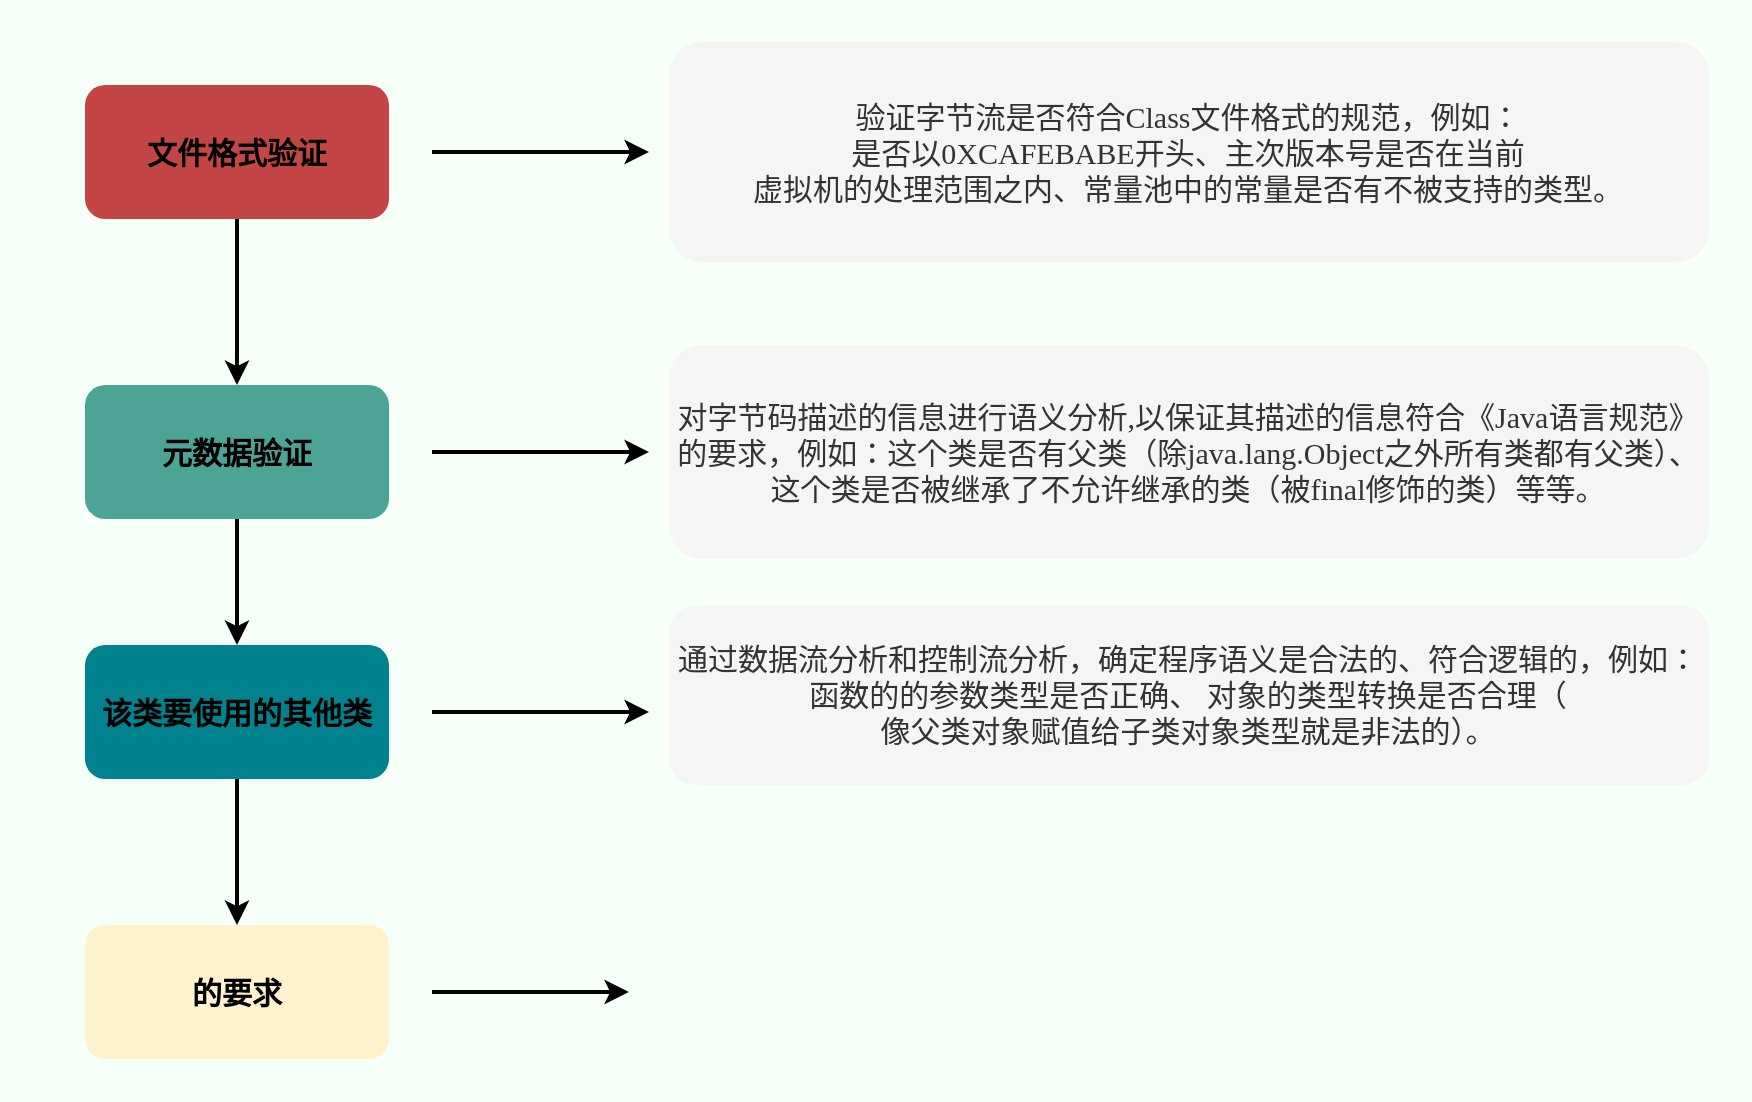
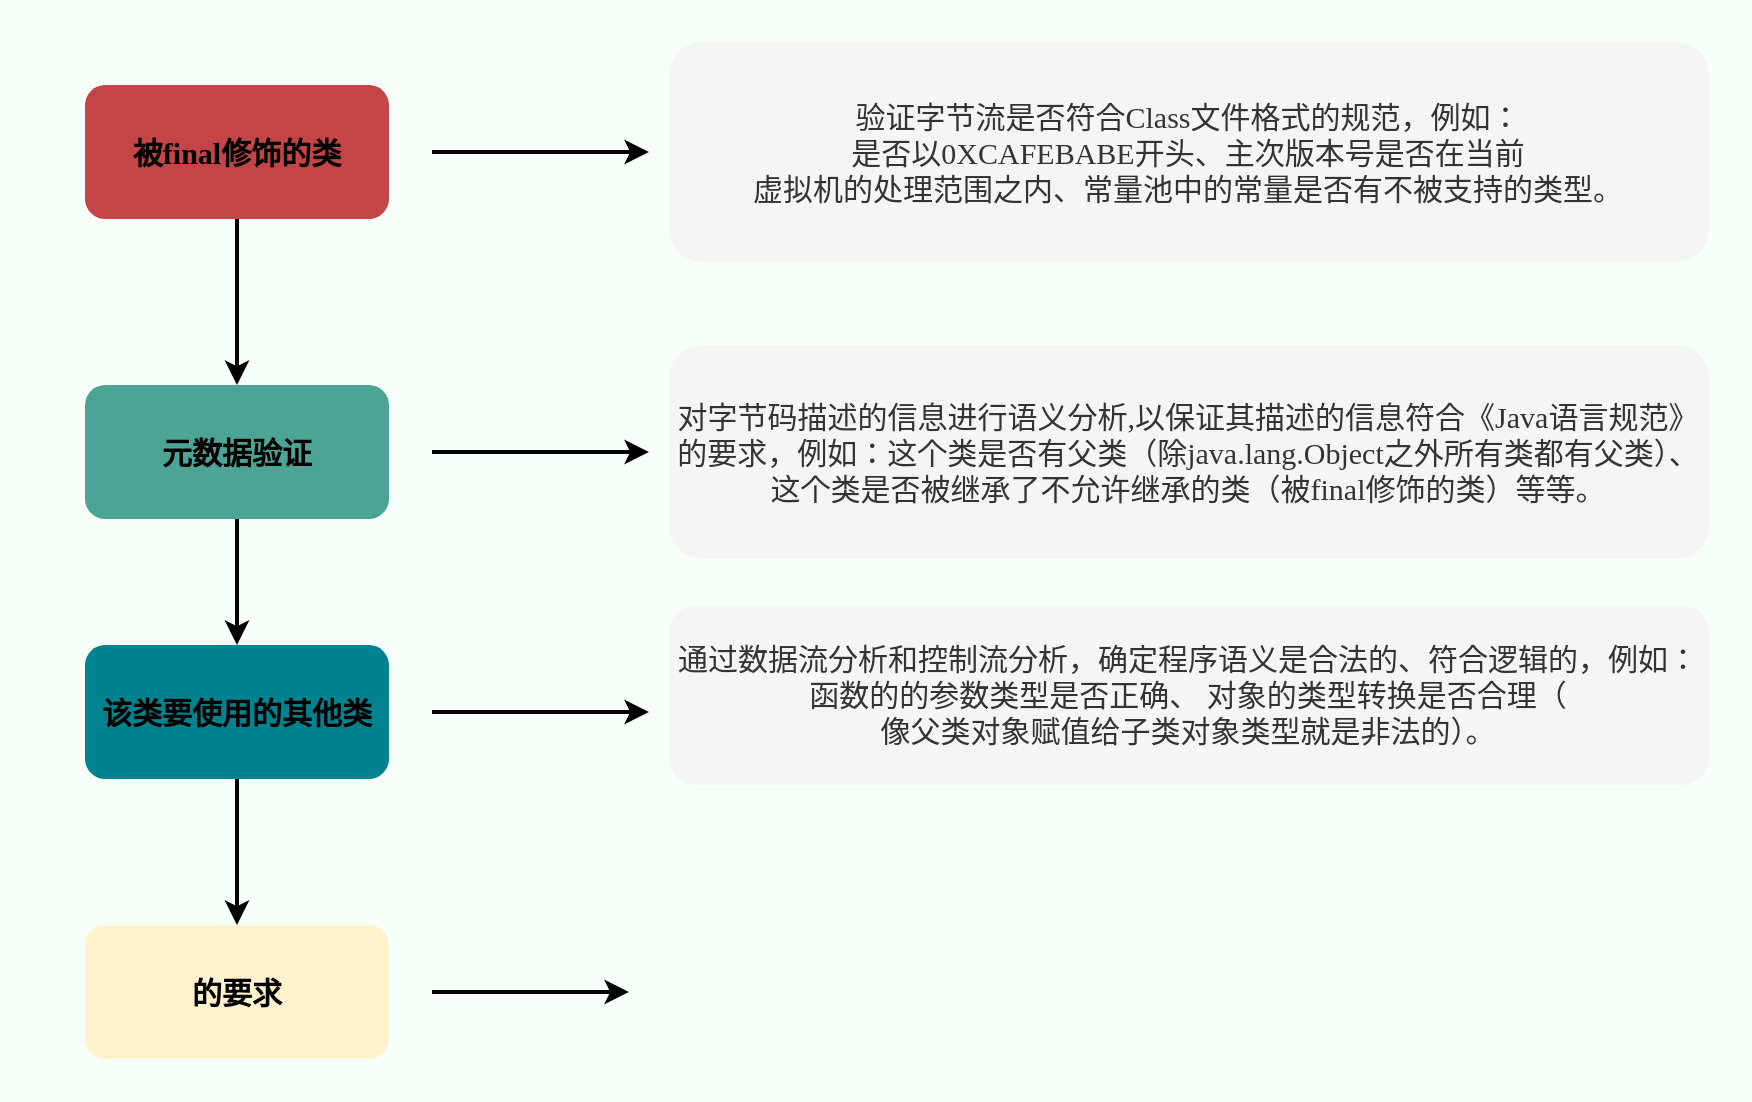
  <mxCell id="0" />
  <mxCell id="1" parent="0" />
  <mxCell id="2" style="edgeStyle=orthogonalEdgeStyle;rounded=0;orthogonalLoop=1;jettySize=auto;html=1;strokeWidth=2;fontFamily=JetBrains Mono;fontSource=https%3A%2F%2Ffonts.googleapis.com%2Fcss%3Ffamily%3DJetBrains%2BMono;" edge="1" parent="1" source="3"><mxGeometry relative="1" as="geometry"><mxPoint x="118" y="192" as="targetPoint" /></mxGeometry></mxCell>
  <mxCell id="3" value="" style="rounded=1;whiteSpace=wrap;html=1;strokeWidth=3;fillColor=#C44545;strokeColor=none;fontFamily=JetBrains Mono;fontSource=https%3A%2F%2Ffonts.googleapis.com%2Fcss%3Ffamily%3DJetBrains%2BMono;" vertex="1" parent="1"><mxGeometry x="42" y="42" width="152" height="67" as="geometry" /></mxCell>
  <mxCell id="4" style="edgeStyle=orthogonalEdgeStyle;rounded=0;orthogonalLoop=1;jettySize=auto;html=1;strokeWidth=2;fontFamily=JetBrains Mono;fontSource=https%3A%2F%2Ffonts.googleapis.com%2Fcss%3Ffamily%3DJetBrains%2BMono;" edge="1" parent="1" source="5"><mxGeometry relative="1" as="geometry"><mxPoint x="324" y="75.5" as="targetPoint" /></mxGeometry></mxCell>
- <mxCell id="5" value="&lt;div style=&quot;orphans: 4; text-align: left;&quot;&gt;&lt;span style=&quot;background-color: initial; font-size: 15px; caret-color: rgb(59, 69, 78);&quot;&gt;&lt;font&gt;&lt;b&gt;文件格式验证&lt;/b&gt;&lt;/font&gt;&lt;/span&gt;&lt;/div&gt;" style="text;html=1;strokeColor=none;fillColor=none;align=center;verticalAlign=middle;whiteSpace=wrap;rounded=0;fontSize=18;fontColor=#000000;fontFamily=JetBrains Mono;fontSource=https%3A%2F%2Ffonts.googleapis.com%2Fcss%3Ffamily%3DJetBrains%2BMono;" vertex="1" parent="1"><mxGeometry x="20.5" y="60.5" width="195" height="30" as="geometry" /></mxCell>
+ <mxCell id="5" value="&lt;div style=&quot;orphans: 4; text-align: left;&quot;&gt;&lt;span style=&quot;background-color: initial; font-size: 15px; caret-color: rgb(59, 69, 78);&quot;&gt;&lt;font&gt;&lt;b&gt;被final修饰的类&lt;/b&gt;&lt;/font&gt;&lt;/span&gt;&lt;/div&gt;" style="text;html=1;strokeColor=none;fillColor=none;align=center;verticalAlign=middle;whiteSpace=wrap;rounded=0;fontSize=18;fontColor=#000000;fontFamily=JetBrains Mono;fontSource=https%3A%2F%2Ffonts.googleapis.com%2Fcss%3Ffamily%3DJetBrains%2BMono;" vertex="1" parent="1"><mxGeometry x="20.5" y="60.5" width="195" height="30" as="geometry" /></mxCell>
  <mxCell id="6" style="edgeStyle=orthogonalEdgeStyle;rounded=0;orthogonalLoop=1;jettySize=auto;html=1;entryX=0.5;entryY=0;entryDx=0;entryDy=0;strokeWidth=2;fontFamily=JetBrains Mono;fontSource=https%3A%2F%2Ffonts.googleapis.com%2Fcss%3Ffamily%3DJetBrains%2BMono;" edge="1" parent="1" source="7" target="11"><mxGeometry relative="1" as="geometry" /></mxCell>
  <mxCell id="7" value="" style="rounded=1;whiteSpace=wrap;html=1;strokeWidth=3;fillColor=#4CA497;strokeColor=none;fontFamily=JetBrains Mono;fontSource=https%3A%2F%2Ffonts.googleapis.com%2Fcss%3Ffamily%3DJetBrains%2BMono;" vertex="1" parent="1"><mxGeometry x="42" y="192" width="152" height="67" as="geometry" /></mxCell>
  <mxCell id="8" style="edgeStyle=orthogonalEdgeStyle;rounded=0;orthogonalLoop=1;jettySize=auto;html=1;strokeWidth=2;fontFamily=JetBrains Mono;fontSource=https%3A%2F%2Ffonts.googleapis.com%2Fcss%3Ffamily%3DJetBrains%2BMono;" edge="1" parent="1" source="9"><mxGeometry relative="1" as="geometry"><mxPoint x="324" y="225.5" as="targetPoint" /></mxGeometry></mxCell>
  <mxCell id="9" value="&lt;div style=&quot;orphans: 4; text-align: left;&quot;&gt;&lt;span style=&quot;background-color: initial; font-size: 15px; caret-color: rgb(59, 69, 78);&quot;&gt;&lt;font&gt;&lt;b&gt;元数据验证&lt;/b&gt;&lt;/font&gt;&lt;/span&gt;&lt;/div&gt;" style="text;html=1;strokeColor=none;fillColor=none;align=center;verticalAlign=middle;whiteSpace=wrap;rounded=0;fontSize=18;fontColor=#000000;fontFamily=JetBrains Mono;fontSource=https%3A%2F%2Ffonts.googleapis.com%2Fcss%3Ffamily%3DJetBrains%2BMono;" vertex="1" parent="1"><mxGeometry x="20.5" y="210.5" width="195" height="30" as="geometry" /></mxCell>
  <mxCell id="10" style="edgeStyle=orthogonalEdgeStyle;rounded=0;orthogonalLoop=1;jettySize=auto;html=1;entryX=0.5;entryY=0;entryDx=0;entryDy=0;strokeWidth=2;fontFamily=JetBrains Mono;fontSource=https%3A%2F%2Ffonts.googleapis.com%2Fcss%3Ffamily%3DJetBrains%2BMono;" edge="1" parent="1" source="11" target="14"><mxGeometry relative="1" as="geometry" /></mxCell>
  <mxCell id="11" value="" style="rounded=1;whiteSpace=wrap;html=1;strokeWidth=3;fillColor=#00838F;strokeColor=none;fontFamily=JetBrains Mono;fontSource=https%3A%2F%2Ffonts.googleapis.com%2Fcss%3Ffamily%3DJetBrains%2BMono;" vertex="1" parent="1"><mxGeometry x="42" y="322" width="152" height="67" as="geometry" /></mxCell>
  <mxCell id="12" style="edgeStyle=orthogonalEdgeStyle;rounded=0;orthogonalLoop=1;jettySize=auto;html=1;strokeWidth=2;fontFamily=JetBrains Mono;fontSource=https%3A%2F%2Ffonts.googleapis.com%2Fcss%3Ffamily%3DJetBrains%2BMono;" edge="1" parent="1" source="13"><mxGeometry relative="1" as="geometry"><mxPoint x="324" y="355.5" as="targetPoint" /></mxGeometry></mxCell>
  <mxCell id="13" value="&lt;div style=&quot;orphans: 4; text-align: left;&quot;&gt;&lt;span style=&quot;background-color: initial; font-size: 15px; caret-color: rgb(59, 69, 78);&quot;&gt;&lt;font&gt;&lt;b&gt;该类要使用的其他类&lt;/b&gt;&lt;/font&gt;&lt;/span&gt;&lt;/div&gt;" style="text;html=1;strokeColor=none;fillColor=none;align=center;verticalAlign=middle;whiteSpace=wrap;rounded=0;fontSize=18;fontColor=#000000;fontFamily=JetBrains Mono;fontSource=https%3A%2F%2Ffonts.googleapis.com%2Fcss%3Ffamily%3DJetBrains%2BMono;" vertex="1" parent="1"><mxGeometry x="20.5" y="340.5" width="195" height="30" as="geometry" /></mxCell>
  <mxCell id="14" value="" style="rounded=1;whiteSpace=wrap;html=1;strokeWidth=3;fillColor=#fff2cc;strokeColor=none;fontFamily=JetBrains Mono;fontSource=https%3A%2F%2Ffonts.googleapis.com%2Fcss%3Ffamily%3DJetBrains%2BMono;" vertex="1" parent="1"><mxGeometry x="42" y="462" width="152" height="67" as="geometry" /></mxCell>
  <mxCell id="15" style="edgeStyle=orthogonalEdgeStyle;rounded=0;orthogonalLoop=1;jettySize=auto;html=1;strokeWidth=2;fontFamily=JetBrains Mono;fontSource=https%3A%2F%2Ffonts.googleapis.com%2Fcss%3Ffamily%3DJetBrains%2BMono;" edge="1" parent="1" source="16"><mxGeometry relative="1" as="geometry"><mxPoint x="314" y="495.5" as="targetPoint" /></mxGeometry></mxCell>
  <mxCell id="16" value="&lt;div style=&quot;orphans: 4; text-align: left;&quot;&gt;&lt;span style=&quot;background-color: initial; font-size: 15px; caret-color: rgb(59, 69, 78);&quot;&gt;&lt;font&gt;&lt;b&gt;的要求&lt;/b&gt;&lt;/font&gt;&lt;/span&gt;&lt;/div&gt;" style="text;html=1;strokeColor=none;fillColor=none;align=center;verticalAlign=middle;whiteSpace=wrap;rounded=0;fontSize=18;fontColor=#000000;fontFamily=JetBrains Mono;fontSource=https%3A%2F%2Ffonts.googleapis.com%2Fcss%3Ffamily%3DJetBrains%2BMono;" vertex="1" parent="1"><mxGeometry x="20.5" y="480.5" width="195" height="30" as="geometry" /></mxCell>
  <mxCell id="17" value="&lt;div&gt;验证字节流是否符合Class文件格式的规范，例如：&lt;/div&gt;&lt;div&gt;是否以0XCAFEBABE开头、主次版本号是否在当前&lt;/div&gt;&lt;div&gt;虚拟机的处理范围之内、常量池中的常量是否有不&lt;span style=&quot;background-color: initial;&quot;&gt;被支持的类型。&lt;/span&gt;&lt;/div&gt;" style="text;html=1;strokeColor=none;fillColor=#f5f5f5;align=center;verticalAlign=middle;whiteSpace=wrap;rounded=1;fontSize=15;fontColor=#333333;fontFamily=JetBrains Mono;fontSource=https%3A%2F%2Ffonts.googleapis.com%2Fcss%3Ffamily%3DJetBrains%2BMono;" vertex="1" parent="1"><mxGeometry x="334" y="20.5" width="520" height="110" as="geometry" /></mxCell>
  <mxCell id="18" value="&lt;span style=&quot;caret-color: rgb(59, 69, 78); font-style: normal; font-variant-caps: normal; font-weight: 400; letter-spacing: normal; orphans: 4; text-align: start; text-indent: 0px; text-transform: none; word-spacing: 0px; text-size-adjust: auto; -webkit-text-stroke-width: 0px; text-decoration: none; float: none; display: inline !important;&quot;&gt;&lt;font style=&quot;font-size: 15px;&quot;&gt;对字节码描述的信息进行语义分析,以保证其描述的信息符合《Java语言规范》的要求，例如：这个类是否有父类（除java.lang.Object之外所有类都有父类）、这个类是否被继承了不允许继承的类（被final修饰的类）等等。&lt;/font&gt;&lt;/span&gt;" style="text;html=1;strokeColor=none;fillColor=#f5f5f5;align=center;verticalAlign=middle;whiteSpace=wrap;rounded=1;fontSize=15;fontColor=#333333;fontFamily=JetBrains Mono;fontSource=https%3A%2F%2Ffonts.googleapis.com%2Fcss%3Ffamily%3DJetBrains%2BMono;" vertex="1" parent="1"><mxGeometry x="334" y="172.25" width="520" height="106.5" as="geometry" /></mxCell>
  <mxCell id="19" value="&lt;font style=&quot;font-size: 15px;&quot;&gt;&lt;br&gt;&lt;span style=&quot;background-color: initial;&quot;&gt;通过数据流分析和控制流分析，&lt;/span&gt;&lt;span style=&quot;background-color: initial;&quot;&gt;确定程序语义是合法的、符合逻辑的，例如：函数的的参数类型是否正确、 对象的类型转换是否合理（&lt;br&gt;&lt;/span&gt;&lt;span style=&quot;background-color: initial;&quot;&gt;像父类对象赋值给子类对象类型就是非法的&lt;/span&gt;&lt;span style=&quot;background-color: initial;&quot;&gt;）。&lt;br&gt;&lt;/span&gt;&lt;/font&gt;&lt;div style=&quot;&quot; title=&quot;Page 367&quot; class=&quot;page&quot;&gt;&lt;br&gt;&#09;&#09;&lt;/div&gt;" style="text;html=1;strokeColor=none;fillColor=#f5f5f5;align=center;verticalAlign=middle;whiteSpace=wrap;rounded=1;fontSize=15;fontColor=#333333;fontFamily=JetBrains Mono;fontSource=https%3A%2F%2Ffonts.googleapis.com%2Fcss%3Ffamily%3DJetBrains%2BMono;" vertex="1" parent="1"><mxGeometry x="334" y="302.25" width="520" height="89.75" as="geometry" /></mxCell>
